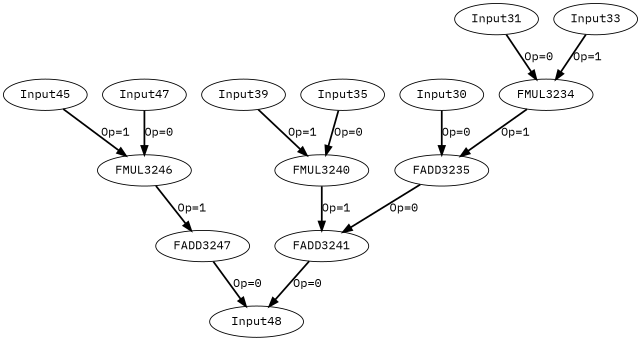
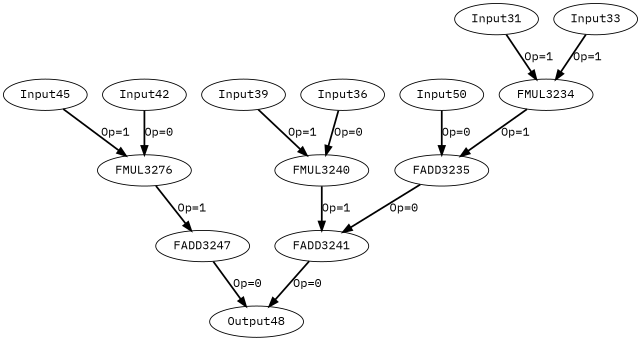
  digraph {
    fontname="IBM Plex Mono"
    node [fontname="IBM Plex Mono" opcode=Input]
    edge [color=black fontname="IBM Plex Mono" operand=0 style=bold]
-   Input30 [offset="0, 0" pattern="4, 4, 0, 3" ref_name=arg]
+   Input30 [offset="0, 0" pattern="4, 4, 0, 3" ref_name=arg label=Input50]
    FADD3235 [opcode=FADD32]
    FADD3241 [opcode=FADD32]
    Input31 [offset="0, 0" pattern="0, 4, 12, 3" ref_name=arg1]
    FMUL3234 [opcode=FMUL32]
    Input33 [offset="0, 0" pattern="4, 4, -12, 3" ref_name=arg2]
-   Output48 [offset="0, 0" opcode=Output pattern="4, 4, 0, 3" ref_name=arg label=Input48]
-   Input36 [offset="0, 4" pattern="0, 4, 12, 3" ref_name=arg1 label=Input35]
+   Output48 [offset="0, 0" opcode=Output pattern="4, 4, 0, 3" ref_name=arg]
+   Input36 [offset="0, 4" pattern="0, 4, 12, 3" ref_name=arg1]
    FMUL3240 [opcode=FMUL32]
    Input39 [offset="0, 12" pattern="4, 4, -12, 3" ref_name=arg2]
    FADD3247 [opcode=FADD32]
-   Input42 [offset="0, 8" pattern="0, 4, 12, 3" ref_name=arg1 label=Input47]
-   FMUL3246 [opcode=FMUL32]
+   Input42 [offset="0, 8" pattern="0, 4, 12, 3" ref_name=arg1]
+   FMUL3246 [opcode=FMUL32 label=FMUL3276]
    Input45 [offset="0, 24" pattern="4, 4, -12, 3" ref_name=arg2]
    Input30 -> FADD3235 [label="Op=0"]
    FADD3235 -> FADD3241 [label="Op=0"]
    FADD3241 -> Output48 [label="Op=0"]
-   Input31 -> FMUL3234 [label="Op=0"]
+   Input31 -> FMUL3234 [label="Op=1"]
    FMUL3234 -> FADD3235 [label="Op=1" operand=1]
    Input33 -> FMUL3234 [label="Op=1" operand=1]
    Input36 -> FMUL3240 [label="Op=0"]
    FMUL3240 -> FADD3241 [label="Op=1" operand=1]
    Input39 -> FMUL3240 [label="Op=1" operand=1]
    FADD3247 -> Output48 [label="Op=0"]
    Input42 -> FMUL3246 [label="Op=0"]
    FMUL3246 -> FADD3247 [label="Op=1" operand=1]
    Input45 -> FMUL3246 [label="Op=1" operand=1]
  }
